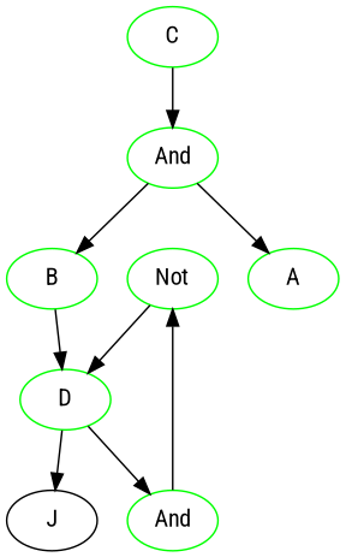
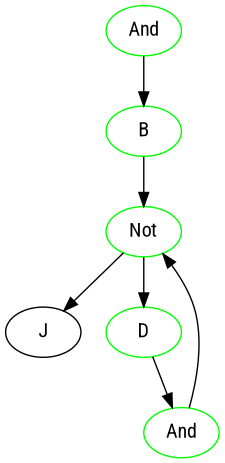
  digraph {
    fontname="Roboto Condensed"
    node [color=green fontname="Roboto Condensed"]
    edge [fontname="Roboto Condensed"]
    n1 [label=Not]
    J [color=""]
    D
    n4 [label=And]
    B
    n6 [label=And]
-   A
-   C
-   D -> J
+   n1 -> J
    n1 -> D
    D -> n4
    n4 -> n1
-   B -> D
+   B -> n1
    n6 -> B
-   n6 -> A
-   C -> n6
  }
